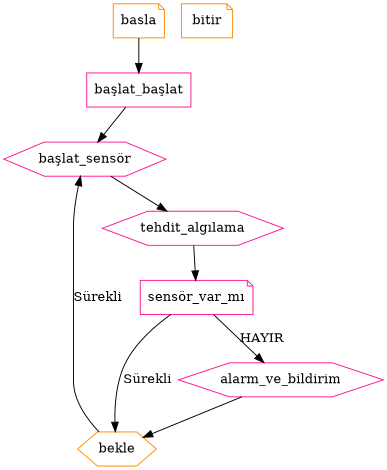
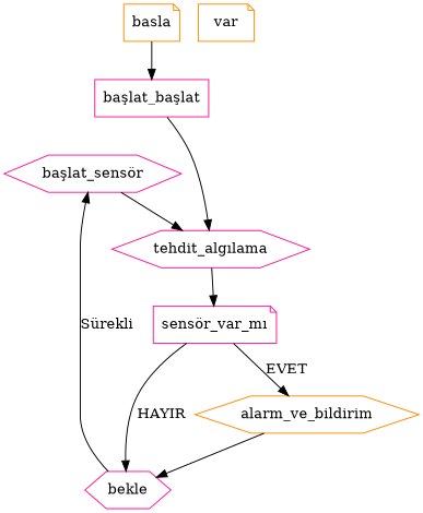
  digraph {
    alarm_ve_bildirim="Alarm ve Bildirim Gönder"
    bekle="Bekle(1 sn)"
    "oku_sensör"="Sensörleri Oku"
    rankdir=TB
    "sensör_başlat"="Sensörleri Başlat"
    "tehdit_algılama"="Tehdit Algıla"
    "tehdit_var_mı"="Tehdit Var mı?"
    node [color=deeppink shape=hexagon]
    basla [color=darkorange shape=note]
    n2 [label="başlat_başlat" shape=box]
    n3 [label="başlat_sensör"]
-   bitir [color=darkorange shape=note]
+   bitir [color=darkorange shape=note label=var]
    "tehdit_algılama"
    n6 [label="sensör_var_mı" shape=note]
-   alarm_ve_bildirim
-   bekle [color=darkorange]
+   alarm_ve_bildirim [color=darkorange]
+   bekle
    basla -> n2
-   n2 -> n3
+   n2 -> "tehdit_algılama"
    n3 -> "tehdit_algılama"
    "tehdit_algılama" -> n6
-   n6 -> alarm_ve_bildirim [label=HAYIR]
-   n6 -> bekle [label="Sürekli"]
+   n6 -> alarm_ve_bildirim [label=EVET]
+   n6 -> bekle [label=HAYIR]
    alarm_ve_bildirim -> bekle
    bekle -> n3 [label="Sürekli"]
  }
